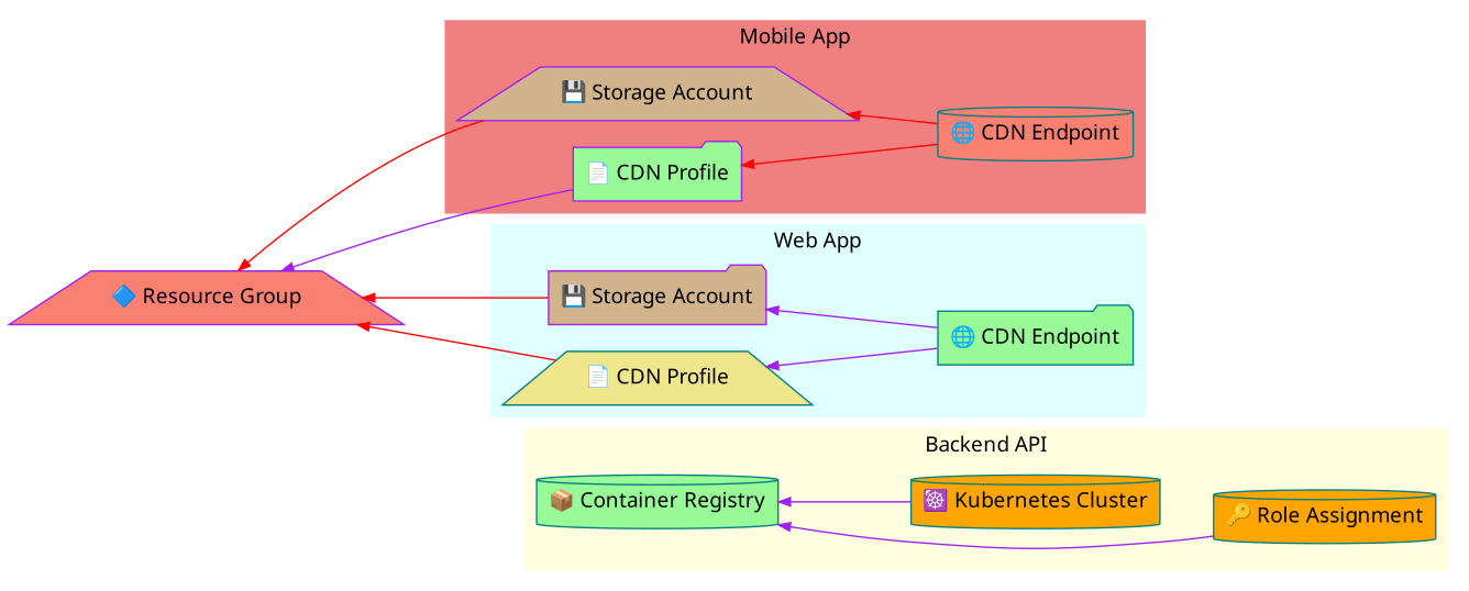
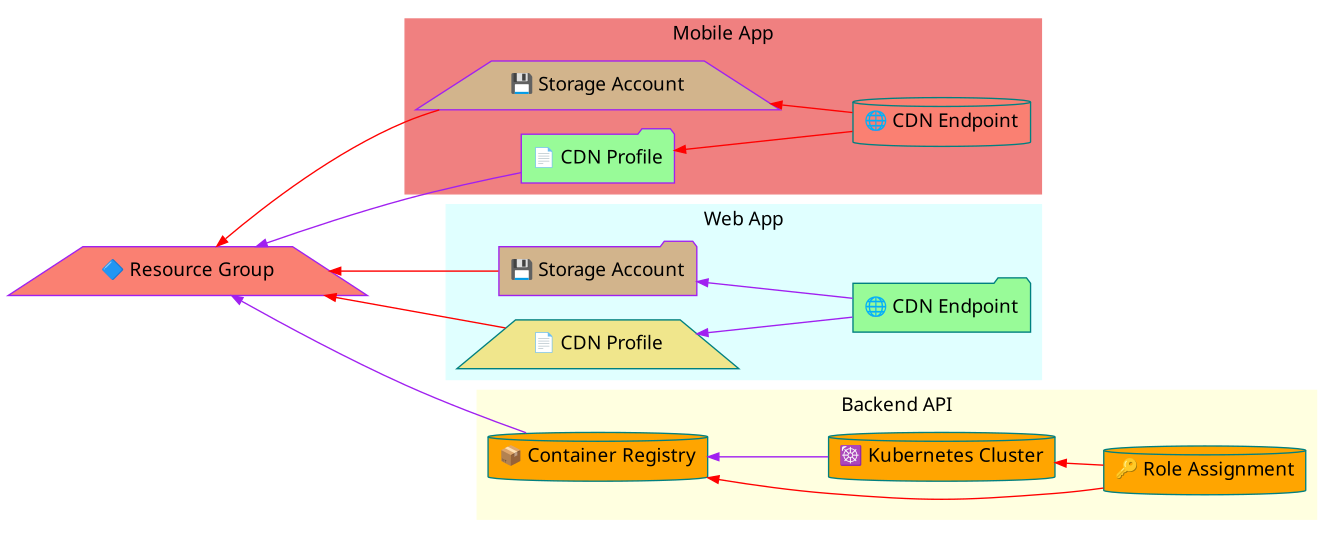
  digraph {
    rankdir=RL
    node [color=teal fillcolor=orange fontname="sans-serif" shape=cylinder style=filled]
    edge [arrowsize=0.8 color=red]
-   n1 [fillcolor=palegreen label="📦 Container Registry"]
+   n1 [label="📦 Container Registry"]
    n2 [label="☸️ Kubernetes Cluster"]
    n3 [label="🔑 Role Assignment"]
    n4 [fillcolor=salmon label="🌐 CDN Endpoint"]
    n5 [color=purple fillcolor=palegreen label="📄 CDN Profile" shape=folder]
    n6 [color=purple fillcolor=tan label="💾 Storage Account" shape=trapezium]
    n7 [fillcolor=palegreen label="🌐 CDN Endpoint" shape=folder]
    n8 [fillcolor=khaki label="📄 CDN Profile" shape=trapezium]
    n9 [color=purple fillcolor=tan label="💾 Storage Account" shape=folder]
    n10 [color=purple fillcolor=salmon label="🔷 Resource Group" shape=trapezium]
    subgraph cluster_1 {
      color=lightyellow
      fontname="sans-serif"
      label="Backend API"
      style=filled
      n1
      n2
      n3
    }
    subgraph cluster_2 {
      color=lightcoral
      fontname="sans-serif"
      label="Mobile App"
      style=filled
      n4
      n5
      n6
    }
    subgraph cluster_3 {
      color=lightcyan
      fontname="sans-serif"
      label="Web App"
      style=filled
      n7
      n8
      n9
    }
+   n1 -> n10 [color=purple]
    n2 -> n1 [color=purple]
-   n3 -> n1 [color=purple]
+   n3 -> n1
+   n3 -> n2
    n4 -> n5
    n4 -> n6
    n5 -> n10 [color=purple]
    n6 -> n10
    n7 -> n8 [color=purple]
    n7 -> n9 [color=purple]
    n8 -> n10
    n9 -> n10
  }
